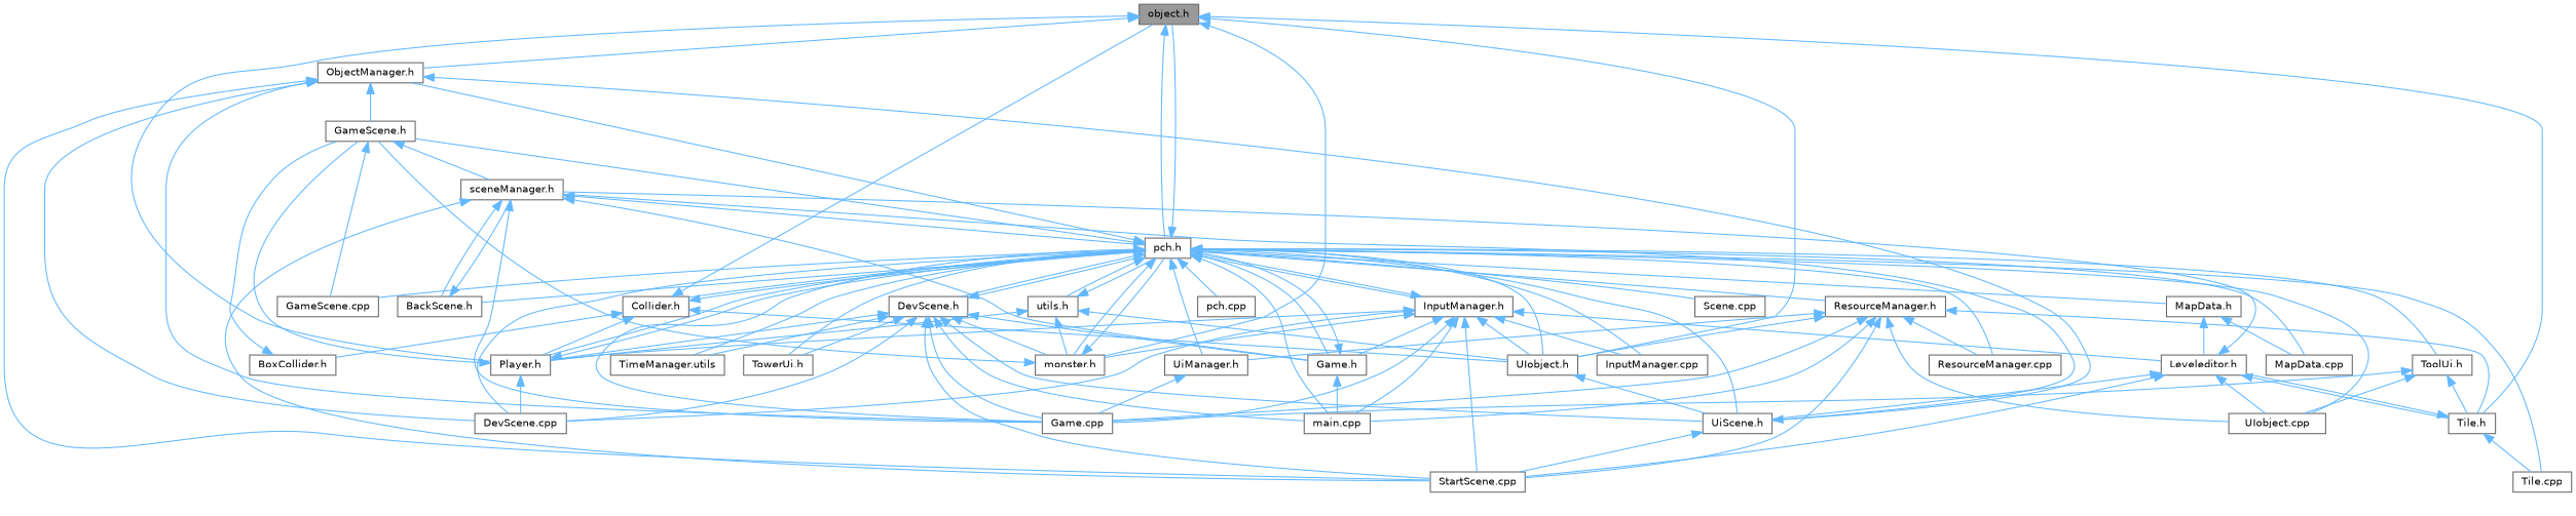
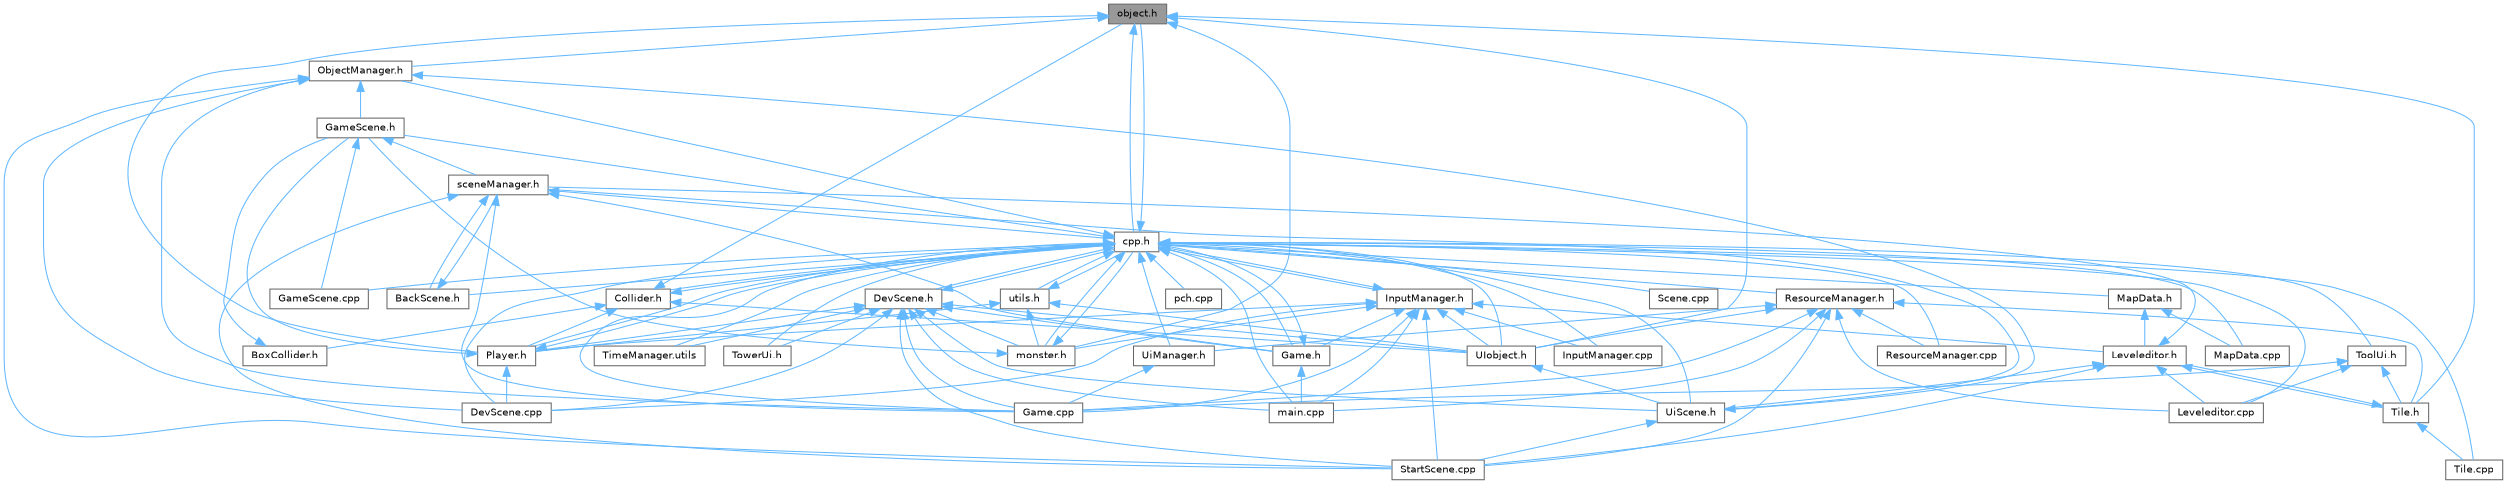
  digraph {
    node [color=grey40 fillcolor=white fontname=Helvetica fontsize=10 shape=box style=filled]
    edge [color=steelblue1 dir=back fontname=Helvetica fontsize=10 labelfontname=Helvetica labelfontsize=10 style=solid]
    n1 [color=gray40 fillcolor=grey60 fontcolor=black height=0.2 label="object.h" width=0.4]
    n2 [height=0.2 label="ObjectManager.h" width=0.4]
-   n3 [height=0.2 label="pch.h" width=0.4]
+   n3 [height=0.2 label="cpp.h" width=0.4]
    n4 [height=0.2 label="Player.h" width=0.4]
    n5 [height=0.2 label="UIobject.h" width=0.4]
    n6 [height=0.2 label="Tile.h" width=0.4]
    n7 [height=0.2 label="monster.h" width=0.4]
    n8 [height=0.2 label="DevScene.cpp" width=0.4]
    n9 [height=0.2 label="Game.cpp" width=0.4]
    n10 [height=0.2 label="GameScene.h" width=0.4]
    n11 [height=0.2 label="UiScene.h" width=0.4]
    n12 [height=0.2 label="StartScene.cpp" width=0.4]
    n13 [height=0.2 label="GameScene.cpp" width=0.4]
    n14 [height=0.2 label="BackScene.h" width=0.4]
    n15 [height=0.2 label="Game.h" width=0.4]
    n16 [height=0.2 label="main.cpp" width=0.4]
    n17 [height=0.2 label="Collider.h" width=0.4]
    n18 [height=0.2 label="InputManager.cpp" width=0.4]
    n19 [height=0.2 label="InputManager.h" width=0.4]
-   n20 [height=0.2 label="UIobject.cpp" width=0.4]
+   n20 [height=0.2 label="Leveleditor.cpp" width=0.4]
    n21 [height=0.2 label="Tile.cpp" width=0.4]
    n22 [height=0.2 label="MapData.cpp" width=0.4]
    n23 [height=0.2 label="MapData.h" width=0.4]
    n24 [height=0.2 label="ResourceManager.cpp" width=0.4]
    n25 [height=0.2 label="ResourceManager.h" width=0.4]
    n26 [height=0.2 label="Scene.cpp" width=0.4]
    n27 [height=0.2 label="TimeManager.utils" width=0.4]
    n28 [height=0.2 label="DevScene.h" width=0.4]
    n29 [height=0.2 label="TowerUi.h" width=0.4]
    n30 [height=0.2 label="ToolUi.h" width=0.4]
    n31 [height=0.2 label="UiManager.h" width=0.4]
    n32 [height=0.2 label="pch.cpp" width=0.4]
    n33 [height=0.2 label="utils.h" width=0.4]
    n34 [height=0.2 label="Leveleditor.h" width=0.4]
    n35 [height=0.2 label="sceneManager.h" width=0.4]
    n36 [height=0.2 label="BoxCollider.h" width=0.4]
    n1 -> n2
    n1 -> n3
    n1 -> n4
    n1 -> n5
    n1 -> n6
    n1 -> n7
    n2 -> n8
    n2 -> n9
    n2 -> n10
    n2 -> n11
    n2 -> n12
    n3 -> n1
    n3 -> n2
    n3 -> n4
    n3 -> n5
    n3 -> n7
    n3 -> n8
    n3 -> n9
    n3 -> n10
    n3 -> n11
    n3 -> n13
    n3 -> n14
    n3 -> n15
    n3 -> n16
    n3 -> n17
    n3 -> n18
    n3 -> n19
    n3 -> n20
    n3 -> n21
    n3 -> n22
    n3 -> n23
    n3 -> n24
    n3 -> n25
    n3 -> n26
    n3 -> n27
    n3 -> n28
    n3 -> n29
    n3 -> n30
    n3 -> n31
    n3 -> n32
    n3 -> n33
    n4 -> n3
    n4 -> n8
    n4 -> n10
    n5 -> n11
    n6 -> n21
    n6 -> n34
    n7 -> n3
    n7 -> n10
    n10 -> n13
    n10 -> n35
    n11 -> n12
    n11 -> n35
    n14 -> n35
    n15 -> n3
    n15 -> n16
    n17 -> n1
    n17 -> n3
    n17 -> n4
    n17 -> n5
    n17 -> n36
    n19 -> n3
    n19 -> n4
    n19 -> n5
    n19 -> n7
    n19 -> n8
    n19 -> n9
    n19 -> n12
    n19 -> n15
    n19 -> n16
    n19 -> n18
    n19 -> n34
    n23 -> n22
    n23 -> n34
    n25 -> n5
    n25 -> n6
    n25 -> n9
    n25 -> n12
    n25 -> n16
    n25 -> n20
    n25 -> n24
    n25 -> n31
    n28 -> n3
    n28 -> n4
+   n28 -> n5
    n28 -> n7
    n28 -> n8
    n28 -> n9
    n28 -> n11
    n28 -> n12
    n28 -> n15
    n28 -> n16
    n28 -> n27
    n28 -> n29
    n30 -> n6
    n30 -> n9
    n30 -> n20
    n31 -> n9
    n33 -> n3
    n33 -> n4
    n33 -> n5
    n33 -> n7
    n34 -> n6
    n34 -> n11
    n34 -> n12
    n34 -> n20
    n34 -> n35
    n35 -> n3
    n35 -> n9
    n35 -> n12
    n35 -> n14
    n35 -> n15
    n36 -> n10
  }
